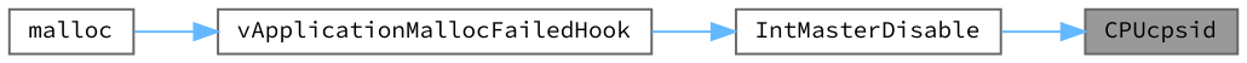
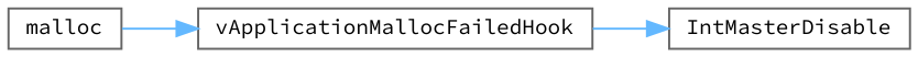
  digraph {
    fontname="Source Code Pro"
    rankdir=RL
    node [color=grey40 fillcolor=white fontname="Source Code Pro" fontsize=10 shape=box style=filled]
    edge [color=steelblue1 dir=back fontname="Source Code Pro" fontsize=10 labelfontname=Helvetica labelfontsize=10 style=solid]
-   n1 [color=gray40 fillcolor=grey60 fontcolor=black height=0.2 label=CPUcpsid width=0.4]
    n2 [height=0.2 label=IntMasterDisable width=0.4]
    n3 [height=0.2 label=vApplicationMallocFailedHook width=0.4]
    n4 [height=0.2 label=malloc width=0.4]
-   n1 -> n2
    n2 -> n3
    n3 -> n4
  }
